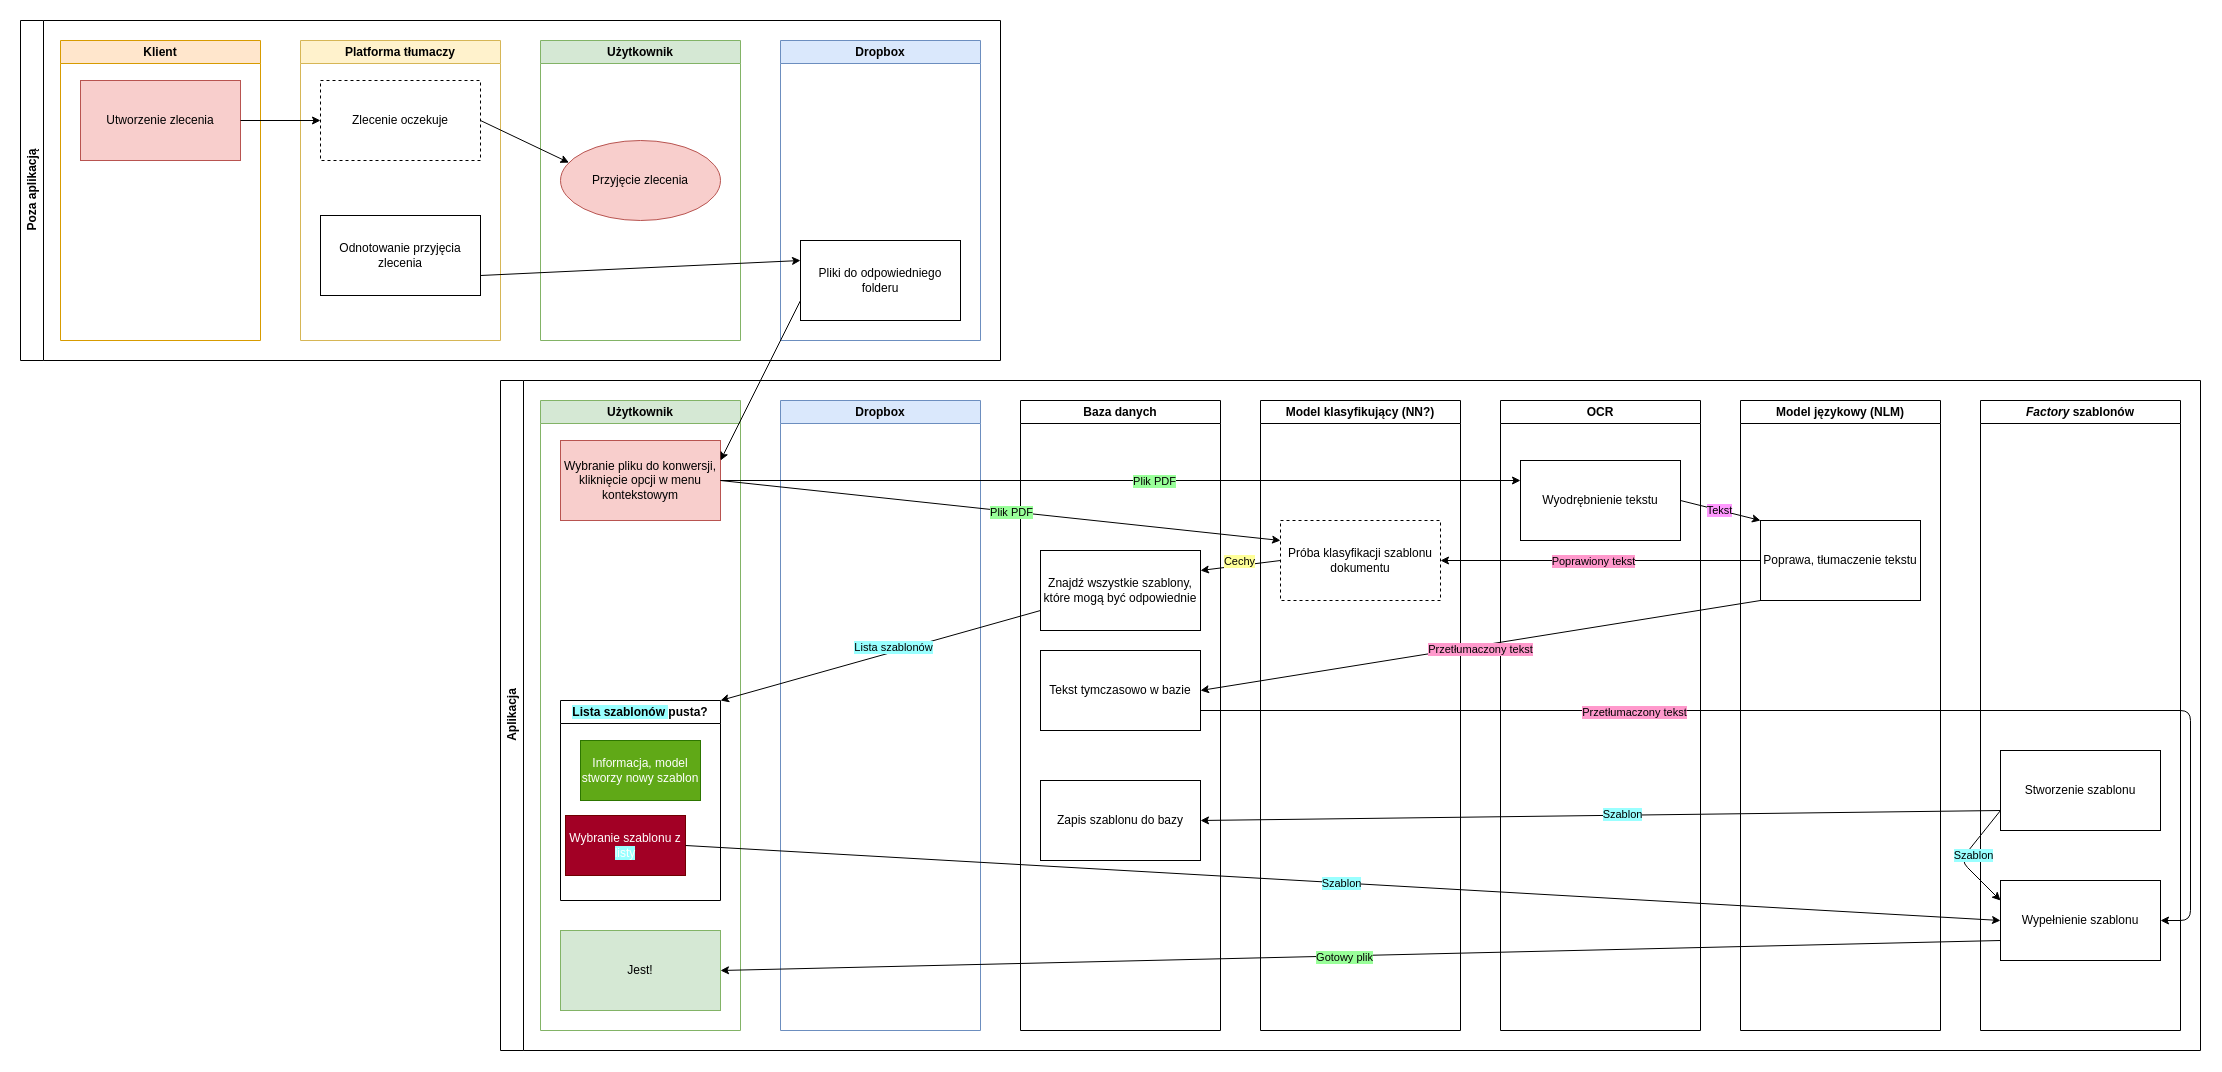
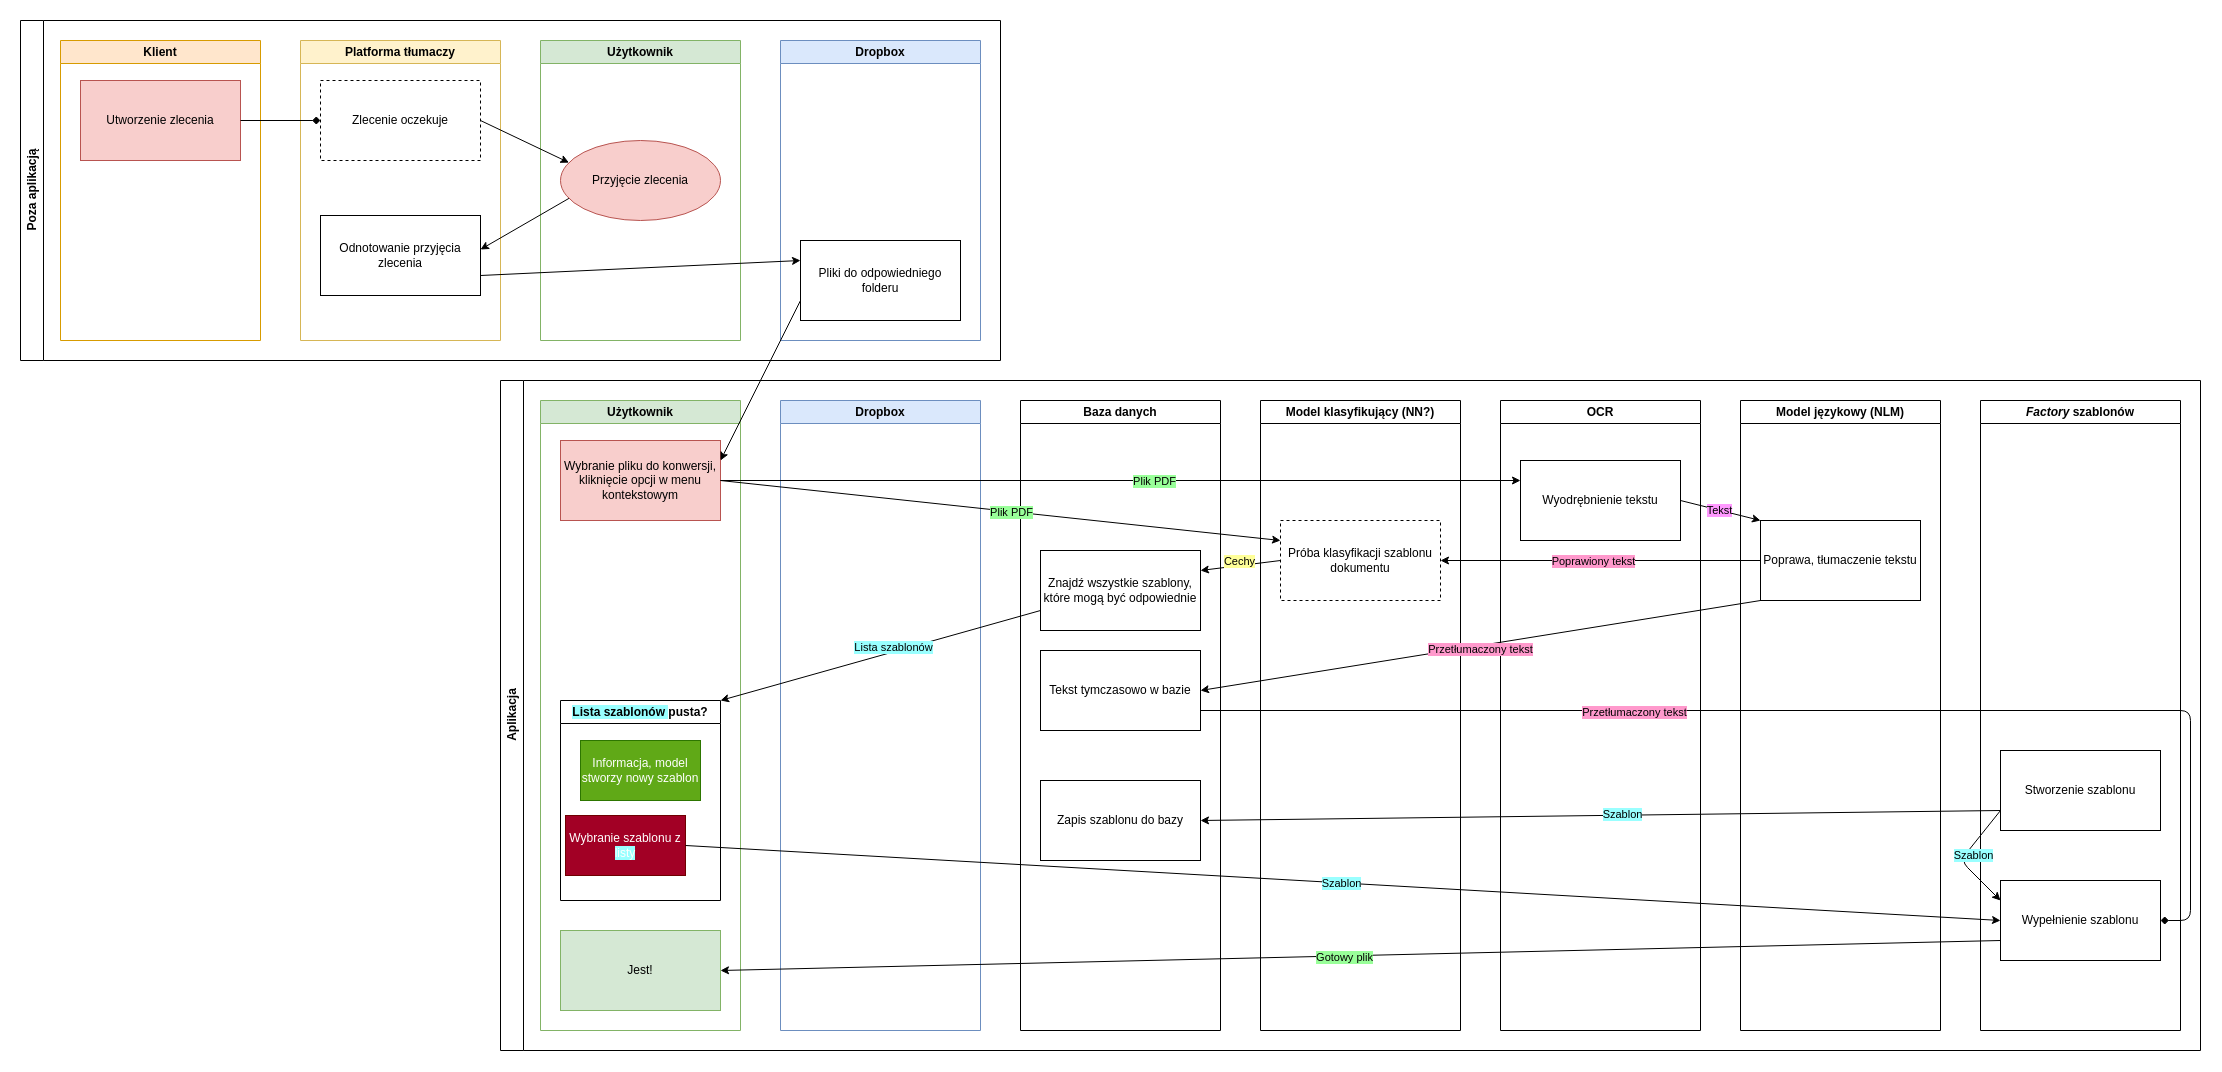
  <mxCell id="0" />
  <mxCell id="1" parent="0" />
  <mxCell id="2" value="Poza aplikacją" style="swimlane;horizontal=0;whiteSpace=wrap;html=1;" vertex="1" parent="1"><mxGeometry width="980" height="340" as="geometry" x="20" y="20" /></mxCell>
  <mxCell id="3" value="Klient" style="swimlane;whiteSpace=wrap;html=1;fillColor=#ffe6cc;strokeColor=#d79b00;" vertex="1" parent="2"><mxGeometry x="40" y="20" width="200" height="300" as="geometry" /></mxCell>
  <mxCell id="4" value="Utworzenie zlecenia" style="rounded=0;whiteSpace=wrap;html=1;fillColor=#f8cecc;strokeColor=#b85450;" vertex="1" parent="3"><mxGeometry x="20" y="40" width="160" height="80" as="geometry" /></mxCell>
  <mxCell id="5" value="Użytkownik" style="swimlane;whiteSpace=wrap;html=1;fillColor=#d5e8d4;strokeColor=#82b366;startSize=23;" vertex="1" parent="2"><mxGeometry x="520" y="20" width="200" height="300" as="geometry" /></mxCell>
  <mxCell id="6" value="Przyjęcie zlecenia" style="ellipse;whiteSpace=wrap;html=1;fillColor=#f8cecc;strokeColor=#b85450;" vertex="1" parent="5"><mxGeometry x="20" y="100" width="160" height="80" as="geometry" /></mxCell>
  <mxCell id="7" value="Platforma tłumaczy" style="swimlane;whiteSpace=wrap;html=1;fillColor=#fff2cc;strokeColor=#d6b656;" vertex="1" parent="2"><mxGeometry x="280" y="20" width="200" height="300" as="geometry" /></mxCell>
  <mxCell id="8" value="Zlecenie oczekuje" style="rounded=0;whiteSpace=wrap;html=1;dashed=1;" vertex="1" parent="7"><mxGeometry x="20" y="40" width="160" height="80" as="geometry" /></mxCell>
  <mxCell id="9" value="Odnotowanie przyjęcia zlecenia" style="rounded=0;whiteSpace=wrap;html=1;" vertex="1" parent="7"><mxGeometry x="20" y="175" width="160" height="80" as="geometry" /></mxCell>
- <mxCell id="10" value="" style="endArrow=classic;html=1;exitX=1;exitY=0.5;exitDx=0;exitDy=0;entryX=0;entryY=0.5;entryDx=0;entryDy=0;" edge="1" parent="2" source="4" target="8"><mxGeometry width="50" height="50" relative="1" as="geometry"><mxPoint x="330" y="210" as="sourcePoint" /><mxPoint x="380" y="160" as="targetPoint" /></mxGeometry></mxCell>
+ <mxCell id="10" value="" style="endArrow=diamond;html=1;exitX=1;exitY=0.5;exitDx=0;exitDy=0;entryX=0;entryY=0.5;entryDx=0;entryDy=0;" edge="1" parent="2" source="4" target="8"><mxGeometry width="50" height="50" relative="1" as="geometry"><mxPoint x="330" y="210" as="sourcePoint" /><mxPoint x="380" y="160" as="targetPoint" /></mxGeometry></mxCell>
  <mxCell id="11" value="" style="endArrow=classic;html=1;exitX=1;exitY=0.5;exitDx=0;exitDy=0;entryX=0;entryY=0.25;entryDx=0;entryDy=0;" edge="1" parent="2" source="8" target="6"><mxGeometry width="50" height="50" relative="1" as="geometry"><mxPoint x="550" y="-50" as="sourcePoint" /><mxPoint x="600" y="-100" as="targetPoint" /></mxGeometry></mxCell>
  <mxCell id="12" value="Dropbox" style="swimlane;whiteSpace=wrap;html=1;fillColor=#dae8fc;strokeColor=#6c8ebf;" vertex="1" parent="2"><mxGeometry x="760" y="20" width="200" height="300" as="geometry" /></mxCell>
  <mxCell id="13" value="Pliki do odpowiedniego folderu" style="rounded=0;whiteSpace=wrap;html=1;" vertex="1" parent="12"><mxGeometry x="20" y="200" width="160" height="80" as="geometry" /></mxCell>
  <mxCell id="14" value="" style="endArrow=classic;html=1;exitX=1;exitY=0.75;exitDx=0;exitDy=0;entryX=0;entryY=0.25;entryDx=0;entryDy=0;" edge="1" parent="2" source="9" target="13"><mxGeometry width="50" height="50" relative="1" as="geometry"><mxPoint x="530" y="580" as="sourcePoint" /><mxPoint x="580" y="530" as="targetPoint" /></mxGeometry></mxCell>
+ <mxCell id="15" value="" style="endArrow=classic;html=1;exitX=0;exitY=0.75;exitDx=0;exitDy=0;entryX=1;entryY=0.425;entryDx=0;entryDy=0;entryPerimeter=0;" edge="1" parent="2" source="6" target="9"><mxGeometry width="50" height="50" relative="1" as="geometry"><mxPoint x="620" y="590" as="sourcePoint" /><mxPoint x="670" y="540" as="targetPoint" /></mxGeometry></mxCell>
  <mxCell id="16" value="Aplikacja" style="swimlane;horizontal=0;whiteSpace=wrap;html=1;" vertex="1" parent="1"><mxGeometry x="500" y="380" width="1700" height="670" as="geometry" /></mxCell>
  <mxCell id="17" value="Użytkownik" style="swimlane;whiteSpace=wrap;html=1;fillColor=#d5e8d4;strokeColor=#82b366;" vertex="1" parent="16"><mxGeometry x="40" y="20" width="200" height="630" as="geometry" /></mxCell>
  <mxCell id="18" value="Wybranie pliku do konwersji, kliknięcie opcji w menu kontekstowym" style="rounded=0;whiteSpace=wrap;html=1;fillColor=#f8cecc;strokeColor=#b85450;" vertex="1" parent="17"><mxGeometry x="20" y="40" width="160" height="80" as="geometry" /></mxCell>
  <mxCell id="19" value="&lt;span style=&quot;background-color: rgb(153, 255, 255);&quot;&gt;Lista szablonów&amp;nbsp;&lt;/span&gt;pusta?" style="swimlane;whiteSpace=wrap;html=1;startSize=23;" vertex="1" parent="17"><mxGeometry x="20" y="300" width="160" height="200" as="geometry" /></mxCell>
  <mxCell id="20" value="Informacja, model stworzy nowy szablon" style="rounded=0;whiteSpace=wrap;html=1;fillColor=#60a917;strokeColor=#2D7600;fontColor=#ffffff;" vertex="1" parent="19"><mxGeometry x="20" y="40" width="120" height="60" as="geometry" /></mxCell>
  <mxCell id="21" value="Wybranie szablonu z &lt;span style=&quot;background-color: rgb(153, 255, 255);&quot;&gt;listy&lt;/span&gt;" style="rounded=0;whiteSpace=wrap;html=1;fillColor=#a20025;strokeColor=#6F0000;fontColor=#ffffff;" vertex="1" parent="19"><mxGeometry x="5" y="115" width="120" height="60" as="geometry" /></mxCell>
  <mxCell id="22" value="Jest!" style="rounded=0;whiteSpace=wrap;html=1;fillColor=#d5e8d4;strokeColor=#82b366;" vertex="1" parent="17"><mxGeometry x="20" y="530" width="160" height="80" as="geometry" /></mxCell>
  <mxCell id="23" value="Dropbox" style="swimlane;whiteSpace=wrap;html=1;fillColor=#dae8fc;strokeColor=#6c8ebf;" vertex="1" parent="16"><mxGeometry x="280" y="20" width="200" height="630" as="geometry" /></mxCell>
  <mxCell id="24" value="Model klasyfikujący (NN?)" style="swimlane;whiteSpace=wrap;html=1;" vertex="1" parent="16"><mxGeometry x="760" y="20" width="200" height="630" as="geometry" /></mxCell>
  <mxCell id="25" value="Znajdź wszystkie szablony, które mogą być odpowiednie" style="rounded=0;whiteSpace=wrap;html=1;" vertex="1" parent="24"><mxGeometry x="-220" y="150" width="160" height="80" as="geometry" /></mxCell>
  <mxCell id="26" value="" style="endArrow=classic;html=1;exitX=0;exitY=0.5;exitDx=0;exitDy=0;entryX=1;entryY=0.25;entryDx=0;entryDy=0;" edge="1" parent="24" source="28" target="25"><mxGeometry width="50" height="50" relative="1" as="geometry"><mxPoint x="-10" y="-70" as="sourcePoint" /><mxPoint x="40" y="-120" as="targetPoint" /></mxGeometry></mxCell>
  <mxCell id="27" value="Cechy" style="edgeLabel;html=1;align=center;verticalAlign=middle;resizable=0;points=[];labelBackgroundColor=#FFFF99;" vertex="1" connectable="0" parent="26"><mxGeometry x="0.275" y="-1" relative="1" as="geometry"><mxPoint x="9" y="-5" as="offset" /></mxGeometry></mxCell>
  <mxCell id="28" value="Próba klasyfikacji szablonu dokumentu" style="rounded=0;whiteSpace=wrap;html=1;dashed=1;" vertex="1" parent="24"><mxGeometry x="20" y="120" width="160" height="80" as="geometry" /></mxCell>
  <mxCell id="29" value="OCR" style="swimlane;whiteSpace=wrap;html=1;" vertex="1" parent="16"><mxGeometry x="1000" y="20" width="200" height="630" as="geometry" /></mxCell>
  <mxCell id="30" value="Wyodrębnienie tekstu" style="rounded=0;whiteSpace=wrap;html=1;" vertex="1" parent="29"><mxGeometry x="20" y="60" width="160" height="80" as="geometry" /></mxCell>
  <mxCell id="31" value="Model językowy (NLM)" style="swimlane;whiteSpace=wrap;html=1;" vertex="1" parent="16"><mxGeometry x="1240" y="20" width="200" height="630" as="geometry" /></mxCell>
  <mxCell id="32" value="Poprawa, tłumaczenie tekstu" style="rounded=0;whiteSpace=wrap;html=1;" vertex="1" parent="31"><mxGeometry x="20" y="120" width="160" height="80" as="geometry" /></mxCell>
  <mxCell id="33" value="Baza danych" style="swimlane;whiteSpace=wrap;html=1;" vertex="1" parent="16"><mxGeometry x="520" y="20" width="200" height="630" as="geometry" /></mxCell>
  <mxCell id="34" value="Tekst tymczasowo w bazie" style="rounded=0;whiteSpace=wrap;html=1;" vertex="1" parent="33"><mxGeometry x="20" y="250" width="160" height="80" as="geometry" /></mxCell>
  <mxCell id="35" value="Zapis szablonu do bazy" style="rounded=0;whiteSpace=wrap;html=1;" vertex="1" parent="33"><mxGeometry x="20" y="380" width="160" height="80" as="geometry" /></mxCell>
  <mxCell id="36" value="&lt;i&gt;Factory&lt;/i&gt; szablonów" style="swimlane;whiteSpace=wrap;html=1;" vertex="1" parent="16"><mxGeometry x="1480" y="20" width="200" height="630" as="geometry" /></mxCell>
  <mxCell id="37" value="Wypełnienie szablonu" style="rounded=0;whiteSpace=wrap;html=1;" vertex="1" parent="36"><mxGeometry x="20" y="480" width="160" height="80" as="geometry" /></mxCell>
  <mxCell id="38" value="Stworzenie szablonu" style="rounded=0;whiteSpace=wrap;html=1;" vertex="1" parent="36"><mxGeometry x="20" y="350" width="160" height="80" as="geometry" /></mxCell>
  <mxCell id="39" value="" style="endArrow=classic;html=1;exitX=0;exitY=0.75;exitDx=0;exitDy=0;entryX=0;entryY=0.25;entryDx=0;entryDy=0;" edge="1" parent="36" source="38" target="37"><mxGeometry width="50" height="50" relative="1" as="geometry"><mxPoint x="20" y="880" as="sourcePoint" /><mxPoint x="70" y="830" as="targetPoint" /><Array as="points"><mxPoint x="-20" y="460" /></Array></mxGeometry></mxCell>
  <mxCell id="40" value="Szablon" style="edgeLabel;html=1;align=center;verticalAlign=middle;resizable=0;points=[];labelBackgroundColor=#99FFFF;" vertex="1" connectable="0" parent="39"><mxGeometry x="-0.339" relative="1" as="geometry"><mxPoint x="-3" y="13" as="offset" /></mxGeometry></mxCell>
  <mxCell id="41" value="" style="endArrow=classic;html=1;exitX=1;exitY=0.5;exitDx=0;exitDy=0;entryX=0;entryY=0.25;entryDx=0;entryDy=0;" edge="1" parent="16" source="18" target="28"><mxGeometry width="50" height="50" relative="1" as="geometry"><mxPoint x="260" y="110" as="sourcePoint" /><mxPoint x="310" y="60" as="targetPoint" /></mxGeometry></mxCell>
  <mxCell id="42" value="Plik PDF" style="edgeLabel;html=1;align=center;verticalAlign=middle;resizable=0;points=[];labelBackgroundColor=#99FF99;" vertex="1" connectable="0" parent="41"><mxGeometry x="0.042" relative="1" as="geometry"><mxPoint x="-1" as="offset" /></mxGeometry></mxCell>
  <mxCell id="43" value="" style="endArrow=classic;html=1;exitX=0;exitY=0.75;exitDx=0;exitDy=0;entryX=1;entryY=0;entryDx=0;entryDy=0;" edge="1" parent="16" source="25" target="19"><mxGeometry width="50" height="50" relative="1" as="geometry"><mxPoint x="630" y="290" as="sourcePoint" /><mxPoint x="220" y="180" as="targetPoint" /></mxGeometry></mxCell>
  <mxCell id="44" value="Lista szablonów" style="edgeLabel;html=1;align=center;verticalAlign=middle;resizable=0;points=[];labelBackgroundColor=#99FFFF;" vertex="1" connectable="0" parent="43"><mxGeometry x="-0.185" relative="1" as="geometry"><mxPoint x="-18" as="offset" /></mxGeometry></mxCell>
  <mxCell id="45" value="" style="endArrow=classic;html=1;exitX=1;exitY=0.5;exitDx=0;exitDy=0;entryX=0;entryY=0.25;entryDx=0;entryDy=0;" edge="1" parent="16" source="18" target="30"><mxGeometry width="50" height="50" relative="1" as="geometry"><mxPoint x="840" y="-40" as="sourcePoint" /><mxPoint x="890" y="-90" as="targetPoint" /></mxGeometry></mxCell>
  <mxCell id="46" value="Plik PDF" style="edgeLabel;html=1;align=center;verticalAlign=middle;resizable=0;points=[];labelBackgroundColor=#99FF99;" vertex="1" connectable="0" parent="45"><mxGeometry x="0.086" y="-1" relative="1" as="geometry"><mxPoint x="-1" y="-1" as="offset" /></mxGeometry></mxCell>
  <mxCell id="47" value="" style="endArrow=classic;html=1;exitX=1;exitY=0.5;exitDx=0;exitDy=0;entryX=0;entryY=0;entryDx=0;entryDy=0;" edge="1" parent="16" source="30" target="32"><mxGeometry width="50" height="50" relative="1" as="geometry"><mxPoint x="1190" y="-40" as="sourcePoint" /><mxPoint x="1240" y="-90" as="targetPoint" /></mxGeometry></mxCell>
  <mxCell id="48" value="Tekst" style="edgeLabel;html=1;align=center;verticalAlign=middle;resizable=0;points=[];labelBackgroundColor=#FF99FF;" vertex="1" connectable="0" parent="47"><mxGeometry x="-0.036" relative="1" as="geometry"><mxPoint as="offset" /></mxGeometry></mxCell>
  <mxCell id="49" value="" style="endArrow=classic;html=1;exitX=0;exitY=0.5;exitDx=0;exitDy=0;entryX=1;entryY=0.5;entryDx=0;entryDy=0;" edge="1" parent="16" source="32" target="28"><mxGeometry width="50" height="50" relative="1" as="geometry"><mxPoint x="1280" y="270" as="sourcePoint" /><mxPoint x="1330" y="220" as="targetPoint" /></mxGeometry></mxCell>
  <mxCell id="50" value="Poprawiony tekst" style="edgeLabel;html=1;align=center;verticalAlign=middle;resizable=0;points=[];labelBackgroundColor=#FF99CC;" vertex="1" connectable="0" parent="49"><mxGeometry x="0.132" y="1" relative="1" as="geometry"><mxPoint x="13" y="-1" as="offset" /></mxGeometry></mxCell>
  <mxCell id="51" value="" style="endArrow=classic;html=1;exitX=0;exitY=1;exitDx=0;exitDy=0;entryX=1;entryY=0.5;entryDx=0;entryDy=0;" edge="1" parent="16" source="32" target="34"><mxGeometry width="50" height="50" relative="1" as="geometry"><mxPoint x="1280" y="300" as="sourcePoint" /><mxPoint x="1330" y="250" as="targetPoint" /></mxGeometry></mxCell>
  <mxCell id="52" value="Przetłumaczony tekst" style="edgeLabel;html=1;align=center;verticalAlign=middle;resizable=0;points=[];labelBackgroundColor=#FF99CC;" vertex="1" connectable="0" parent="51"><mxGeometry x="0.009" y="3" relative="1" as="geometry"><mxPoint x="1" as="offset" /></mxGeometry></mxCell>
  <mxCell id="53" value="" style="endArrow=classic;html=1;exitX=1;exitY=0.5;exitDx=0;exitDy=0;entryX=0;entryY=0.5;entryDx=0;entryDy=0;" edge="1" parent="16" source="21" target="37"><mxGeometry width="50" height="50" relative="1" as="geometry"><mxPoint x="370" y="570" as="sourcePoint" /><mxPoint x="540" y="470" as="targetPoint" /></mxGeometry></mxCell>
  <mxCell id="54" value="Szablon" style="edgeLabel;html=1;align=center;verticalAlign=middle;resizable=0;points=[];labelBackgroundColor=#99FFFF;" vertex="1" connectable="0" parent="53"><mxGeometry x="-0.002" relative="1" as="geometry"><mxPoint as="offset" /></mxGeometry></mxCell>
  <mxCell id="55" value="" style="endArrow=classic;html=1;exitX=0;exitY=0.75;exitDx=0;exitDy=0;entryX=1;entryY=0.5;entryDx=0;entryDy=0;" edge="1" parent="16" source="38" target="35"><mxGeometry width="50" height="50" relative="1" as="geometry"><mxPoint x="1090" y="460" as="sourcePoint" /><mxPoint x="1140" y="410" as="targetPoint" /></mxGeometry></mxCell>
  <mxCell id="56" value="Szablon" style="edgeLabel;html=1;align=center;verticalAlign=middle;resizable=0;points=[];labelBackgroundColor=#99FFFF;" vertex="1" connectable="0" parent="55"><mxGeometry x="-0.055" y="-1" relative="1" as="geometry"><mxPoint x="-1" as="offset" /></mxGeometry></mxCell>
- <mxCell id="57" value="" style="endArrow=classic;html=1;exitX=1;exitY=0.75;exitDx=0;exitDy=0;entryX=1;entryY=0.5;entryDx=0;entryDy=0;" edge="1" parent="16" source="34" target="37"><mxGeometry width="50" height="50" relative="1" as="geometry"><mxPoint x="1570" y="260" as="sourcePoint" /><mxPoint x="1800" y="360" as="targetPoint" /><Array as="points"><mxPoint x="1690" y="330" /><mxPoint x="1690" y="540" /></Array></mxGeometry></mxCell>
+ <mxCell id="57" value="" style="endArrow=diamond;html=1;exitX=1;exitY=0.75;exitDx=0;exitDy=0;entryX=1;entryY=0.5;entryDx=0;entryDy=0;" edge="1" parent="16" source="34" target="37"><mxGeometry width="50" height="50" relative="1" as="geometry"><mxPoint x="1570" y="260" as="sourcePoint" /><mxPoint x="1800" y="360" as="targetPoint" /><Array as="points"><mxPoint x="1690" y="330" /><mxPoint x="1690" y="540" /></Array></mxGeometry></mxCell>
  <mxCell id="58" value="Przetłumaczony tekst" style="edgeLabel;html=1;align=center;verticalAlign=middle;resizable=0;points=[];labelBackgroundColor=#FF99CC;" vertex="1" connectable="0" parent="57"><mxGeometry x="-0.296" y="-1" relative="1" as="geometry"><mxPoint as="offset" /></mxGeometry></mxCell>
  <mxCell id="59" value="" style="endArrow=classic;html=1;exitX=0;exitY=0.75;exitDx=0;exitDy=0;entryX=1;entryY=0.5;entryDx=0;entryDy=0;" edge="1" parent="16" source="37" target="22"><mxGeometry width="50" height="50" relative="1" as="geometry"><mxPoint x="1090" y="640" as="sourcePoint" /><mxPoint x="1140" y="590" as="targetPoint" /></mxGeometry></mxCell>
  <mxCell id="60" value="Gotowy plik" style="edgeLabel;html=1;align=center;verticalAlign=middle;resizable=0;points=[];labelBackgroundColor=#99FF99;" vertex="1" connectable="0" parent="59"><mxGeometry x="0.026" y="1" relative="1" as="geometry"><mxPoint as="offset" /></mxGeometry></mxCell>
  <mxCell id="61" value="" style="endArrow=classic;html=1;exitX=0;exitY=0.75;exitDx=0;exitDy=0;entryX=1;entryY=0.25;entryDx=0;entryDy=0;" edge="1" parent="1" source="13" target="18"><mxGeometry width="50" height="50" relative="1" as="geometry"><mxPoint x="1060" y="360" as="sourcePoint" /><mxPoint x="1110" y="310" as="targetPoint" /></mxGeometry></mxCell>
